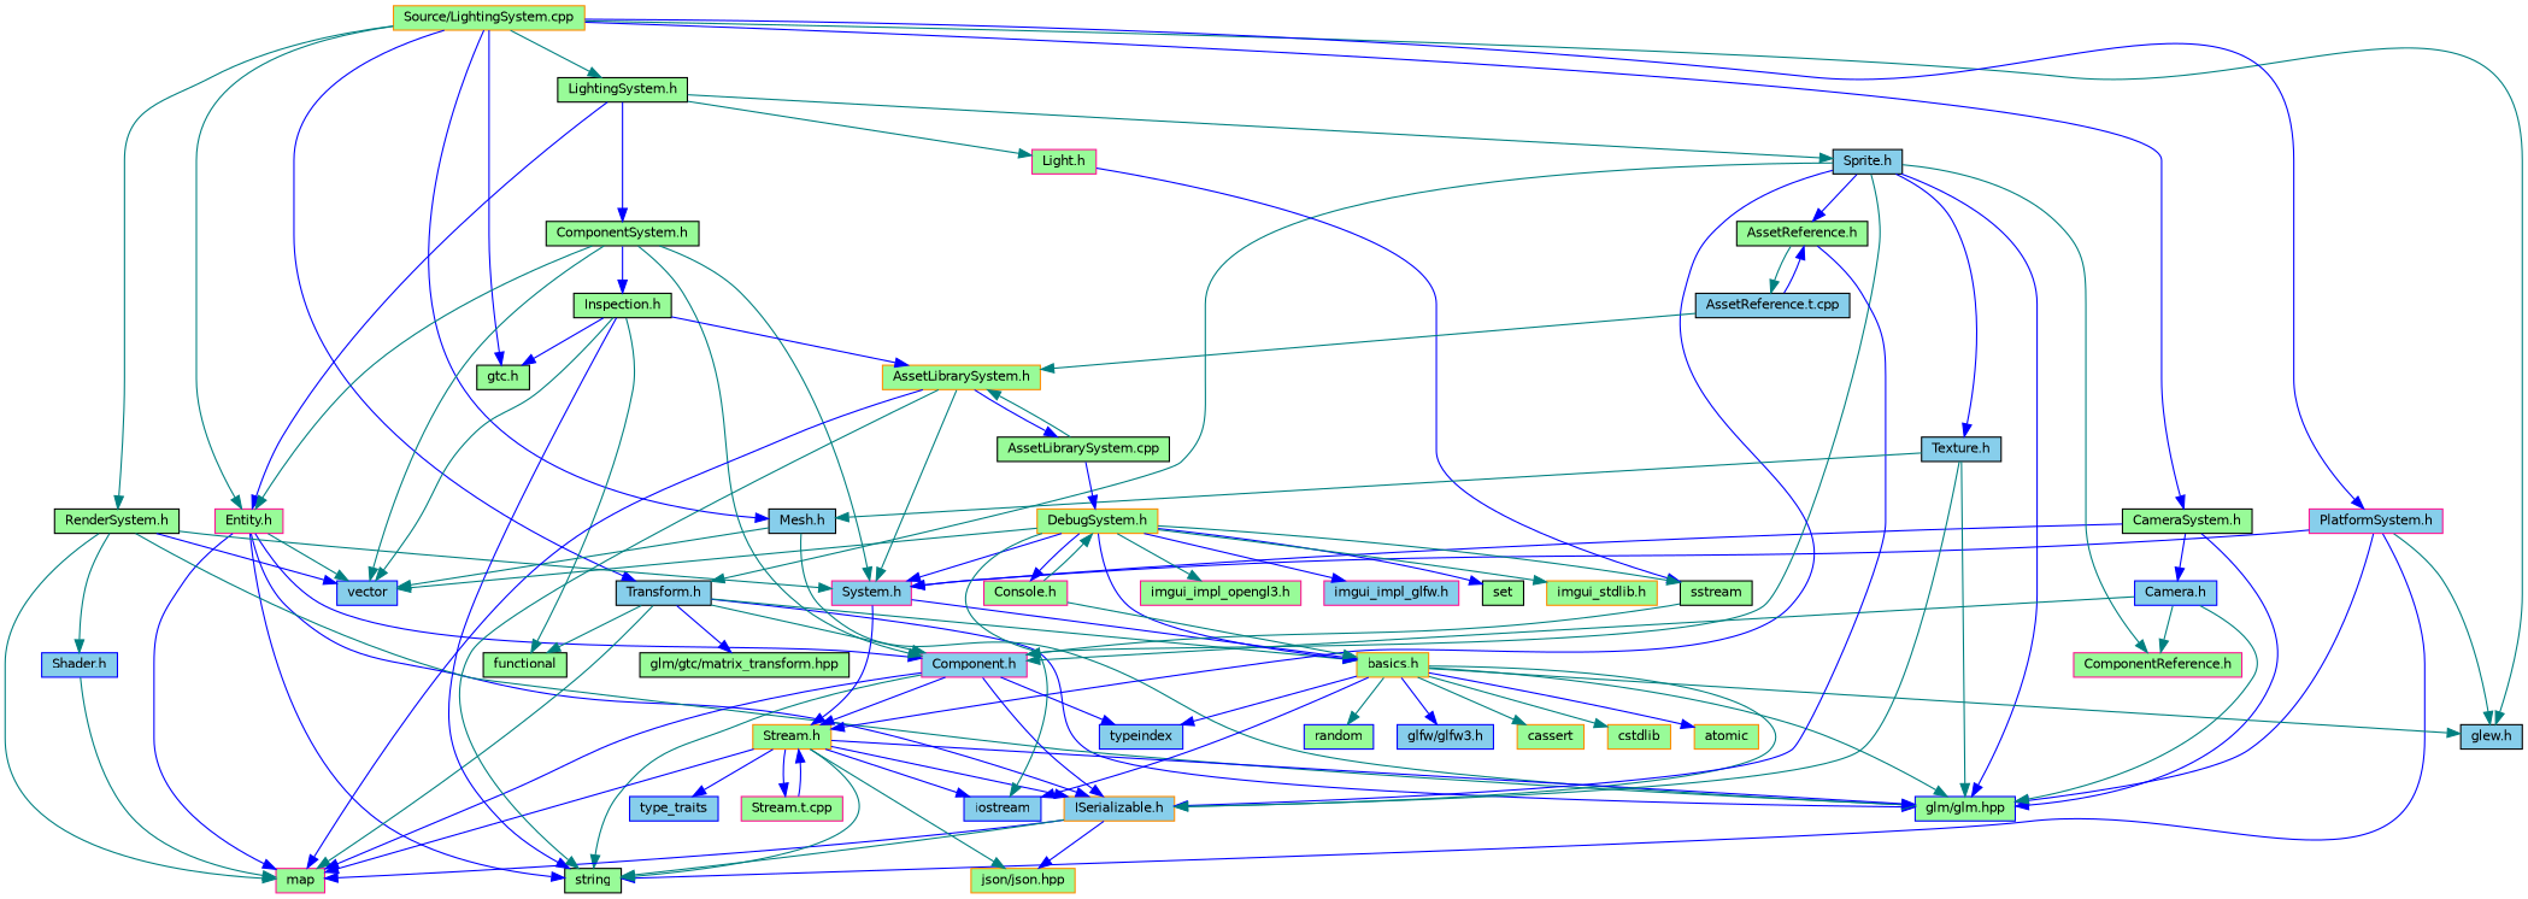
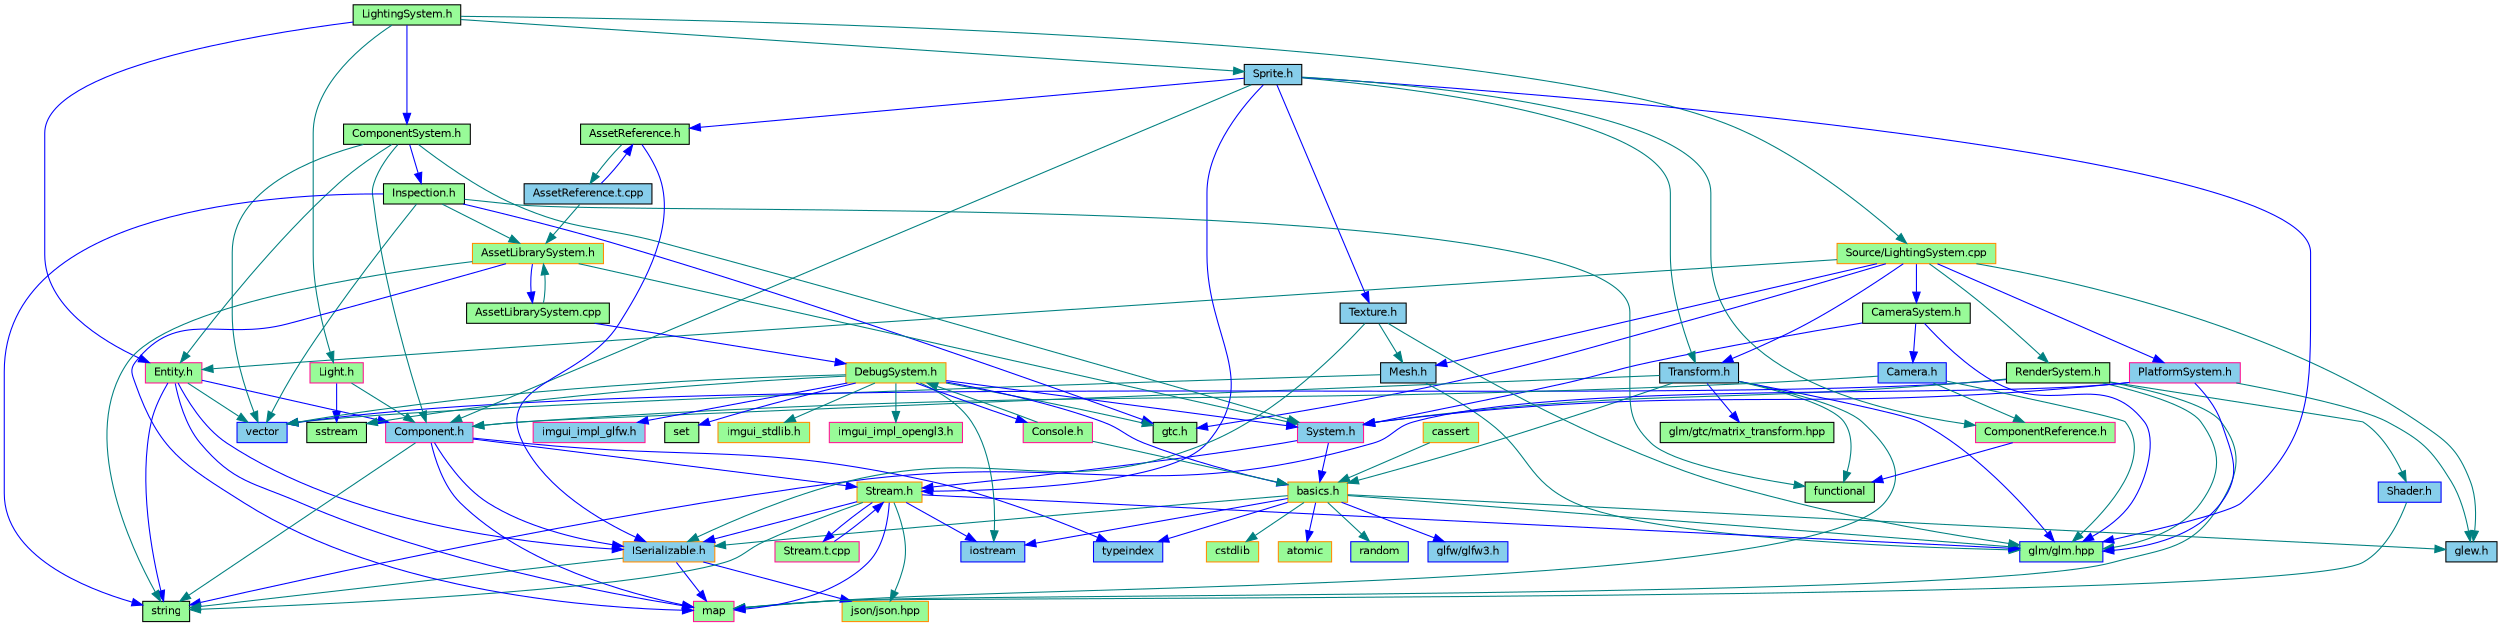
  digraph {
    node [color=black fillcolor=palegreen fontname=Helvetica fontsize=10 shape=record style=filled]
    edge [color=blue fontname=Helvetica fontsize=10 labelfontname=Helvetica labelfontsize=10 style=solid]
    n1 [color=darkorange fontcolor=black height=0.2 label="Source/LightingSystem.cpp" width=0.4]
    n2 [fillcolor=skyblue height=0.2 label="glew.h" width=0.4]
    n3 [height=0.2 label="LightingSystem.h" width=0.4]
    n4 [color=deeppink height=0.2 label="Entity.h" width=0.4]
    n5 [height=0.2 label="gtc.h" width=0.4]
    n6 [fillcolor=skyblue height=0.2 label="Transform.h" width=0.4]
    n7 [fillcolor=skyblue height=0.2 label="Mesh.h" width=0.4]
    n8 [height=0.2 label="RenderSystem.h" width=0.4]
    n9 [color=deeppink fillcolor=skyblue height=0.2 label="PlatformSystem.h" width=0.4]
    n10 [height=0.2 label="CameraSystem.h" width=0.4]
    n11 [height=0.2 label="ComponentSystem.h" width=0.4]
    n12 [fillcolor=skyblue height=0.2 label="Sprite.h" width=0.4]
    n13 [color=deeppink height=0.2 label="Light.h" width=0.4]
    n14 [color=deeppink fillcolor=skyblue height=0.2 label="Component.h" width=0.4]
    n15 [color=deeppink height=0.2 label=map width=0.4]
    n16 [height=0.2 label=string width=0.4]
    n17 [color=darkorange fillcolor=skyblue height=0.2 label="ISerializable.h" width=0.4]
    n18 [color=blue fillcolor=skyblue height=0.2 label=vector width=0.4]
    n19 [color=blue height=0.2 label="glm/glm.hpp" width=0.4]
    n20 [color=darkorange height=0.2 label="basics.h" width=0.4]
    n21 [height=0.2 label=functional width=0.4]
    n22 [height=0.2 label="glm/gtc/matrix_transform.hpp" width=0.4]
    n23 [color=deeppink fillcolor=skyblue height=0.2 label="System.h" width=0.4]
    n24 [color=blue fillcolor=skyblue height=0.2 label="Shader.h" width=0.4]
    n25 [color=blue fillcolor=skyblue height=0.2 label="Camera.h" width=0.4]
    n26 [height=0.2 label="Inspection.h" width=0.4]
    n27 [color=darkorange height=0.2 label="Stream.h" width=0.4]
    n28 [color=deeppink height=0.2 label="ComponentReference.h" width=0.4]
    n29 [height=0.2 label="AssetReference.h" width=0.4]
    n30 [fillcolor=skyblue height=0.2 label="Texture.h" width=0.4]
    n31 [height=0.2 label=sstream width=0.4]
    n32 [color=blue fillcolor=skyblue height=0.2 label=typeindex width=0.4]
    n33 [color=darkorange height=0.2 label="json/json.hpp" width=0.4]
    n34 [height=0.2 label=set width=0.4]
-   n35 [color=blue fillcolor=skyblue height=0.2 label=type_traits width=0.4]
    n36 [color=blue fillcolor=skyblue height=0.2 label=iostream width=0.4]
    n37 [color=deeppink height=0.2 label="Stream.t.cpp" width=0.4]
    n38 [color=darkorange height=0.2 label="AssetLibrarySystem.h" width=0.4]
    n39 [color=blue fillcolor=skyblue height=0.2 label="glfw/glfw3.h" width=0.4]
    n40 [color=darkorange height=0.2 label=cassert width=0.4]
    n41 [color=darkorange height=0.2 label=cstdlib width=0.4]
    n42 [color=darkorange height=0.2 label=atomic width=0.4]
    n43 [color=blue height=0.2 label=random width=0.4]
    n44 [height=0.2 label="AssetLibrarySystem.cpp" width=0.4]
    n45 [color=darkorange height=0.2 label="DebugSystem.h" width=0.4]
    n46 [color=darkorange height=0.2 label="imgui_stdlib.h" width=0.4]
    n47 [color=deeppink height=0.2 label="imgui_impl_opengl3.h" width=0.4]
    n48 [color=deeppink fillcolor=skyblue height=0.2 label="imgui_impl_glfw.h" width=0.4]
    n49 [color=deeppink height=0.2 label="Console.h" width=0.4]
    n50 [fillcolor=skyblue height=0.2 label="AssetReference.t.cpp" width=0.4]
    n1 -> n2 [color=teal]
-   n1 -> n3 [color=teal]
+   n3 -> n1 [color=teal]
    n1 -> n4 [color=teal]
    n1 -> n5
    n1 -> n6
    n1 -> n7
    n1 -> n8 [color=teal]
    n1 -> n9
    n1 -> n10
    n3 -> n4
    n3 -> n11
    n3 -> n12 [color=teal]
    n3 -> n13 [color=teal]
    n4 -> n14
    n4 -> n15
    n4 -> n16
    n4 -> n17
    n4 -> n18 [color=teal]
    n6 -> n14 [color=teal]
    n6 -> n15 [color=teal]
    n6 -> n19
    n6 -> n20 [color=teal]
    n6 -> n21 [color=teal]
    n6 -> n22
    n7 -> n18 [color=teal]
    n7 -> n19 [color=teal]
    n8 -> n15 [color=teal]
    n8 -> n18
    n8 -> n19 [color=teal]
    n8 -> n23 [color=teal]
    n8 -> n24 [color=teal]
    n9 -> n2 [color=teal]
    n9 -> n16
    n9 -> n19
    n9 -> n23
    n10 -> n19
    n10 -> n23
    n10 -> n25
    n11 -> n4 [color=teal]
    n11 -> n14 [color=teal]
    n11 -> n18 [color=teal]
    n11 -> n23 [color=teal]
    n11 -> n26
    n12 -> n6 [color=teal]
    n12 -> n14 [color=teal]
    n12 -> n19
    n12 -> n27
    n12 -> n28 [color=teal]
    n12 -> n29
    n12 -> n30
-   n31 -> n14 [color=teal]
+   n13 -> n14 [color=teal]
    n13 -> n31
    n14 -> n15
    n14 -> n16 [color=teal]
    n14 -> n17
    n14 -> n27
    n14 -> n32
    n17 -> n15
    n17 -> n16 [color=teal]
    n17 -> n33
    n20 -> n2 [color=teal]
    n20 -> n17 [color=teal]
    n20 -> n19 [color=teal]
    n20 -> n32
    n20 -> n36
    n20 -> n39
-   n20 -> n40 [color=teal]
+   n40 -> n20 [color=teal]
    n20 -> n41 [color=teal]
    n20 -> n42
    n20 -> n43 [color=teal]
    n23 -> n20
    n23 -> n27
    n24 -> n15 [color=teal]
    n25 -> n14 [color=teal]
    n25 -> n19 [color=teal]
    n25 -> n28 [color=teal]
    n26 -> n5
    n26 -> n16
    n26 -> n18 [color=teal]
    n26 -> n21 [color=teal]
-   n26 -> n38
+   n26 -> n38 [color=teal]
    n27 -> n15
    n27 -> n16 [color=teal]
    n27 -> n17
    n27 -> n19
    n27 -> n33 [color=teal]
-   n27 -> n35
    n27 -> n36
    n27 -> n37
+   n28 -> n21
    n29 -> n17
    n29 -> n50 [color=teal]
    n30 -> n7 [color=teal]
    n30 -> n17 [color=teal]
    n30 -> n19 [color=teal]
    n37 -> n27
    n38 -> n15
    n38 -> n16 [color=teal]
    n38 -> n23 [color=teal]
    n38 -> n44
    n44 -> n38 [color=teal]
    n44 -> n45
+   n45 -> n5 [color=teal]
    n45 -> n18 [color=teal]
    n45 -> n20
    n45 -> n23
    n45 -> n31 [color=teal]
    n45 -> n34
    n45 -> n36 [color=teal]
    n45 -> n46 [color=teal]
    n45 -> n47 [color=teal]
    n45 -> n48
    n45 -> n49
    n49 -> n20 [color=teal]
    n49 -> n45 [color=teal]
    n50 -> n29
    n50 -> n38 [color=teal]
  }
